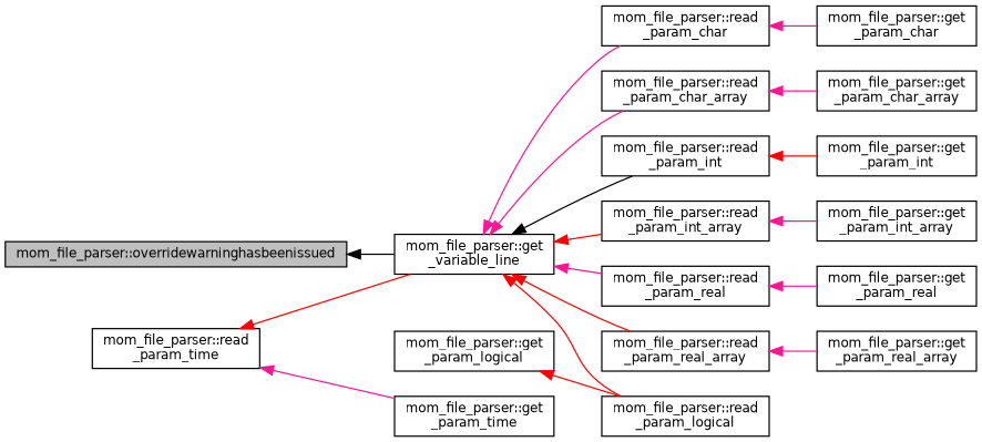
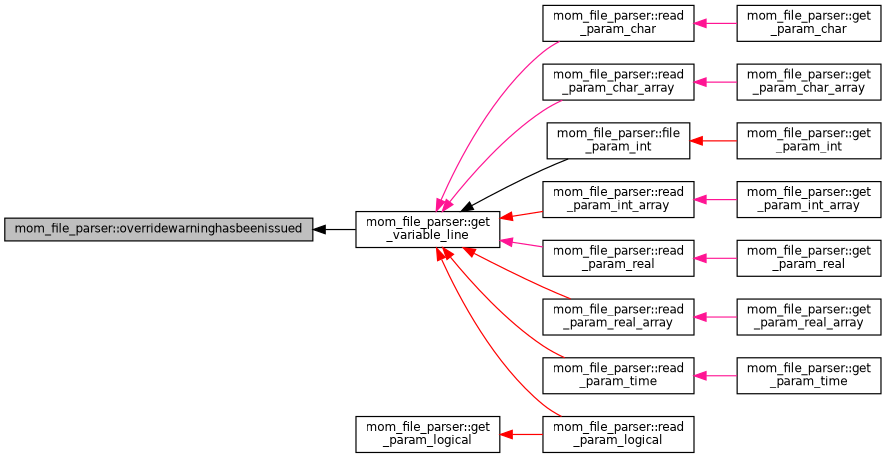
  digraph {
    rankdir=LR
    node [color=black fillcolor=white fontname=Helvetica fontsize=10 shape=record style=filled]
    edge [color=deeppink dir=back fontname=Helvetica fontsize=10 labelfontname=Helvetica labelfontsize=10 style=solid]
    n1 [fillcolor=grey75 fontcolor=black height=0.2 label="mom_file_parser::overridewarninghasbeenissued" width=0.4]
    n2 [height=0.2 label="mom_file_parser::get\l_variable_line" width=0.4]
    n3 [height=0.2 label="mom_file_parser::read\l_param_char" width=0.4]
    n4 [height=0.2 label="mom_file_parser::read\l_param_char_array" width=0.4]
-   n5 [height=0.2 label="mom_file_parser::read\l_param_int" width=0.4]
+   n5 [height=0.2 label="mom_file_parser::file\l_param_int" width=0.4]
    n6 [height=0.2 label="mom_file_parser::read\l_param_int_array" width=0.4]
    n7 [height=0.2 label="mom_file_parser::read\l_param_logical" width=0.4]
    n8 [height=0.2 label="mom_file_parser::read\l_param_real" width=0.4]
    n9 [height=0.2 label="mom_file_parser::read\l_param_real_array" width=0.4]
    n10 [height=0.2 label="mom_file_parser::read\l_param_time" width=0.4]
    n11 [height=0.2 label="mom_file_parser::get\l_param_char" width=0.4]
    n12 [height=0.2 label="mom_file_parser::get\l_param_char_array" width=0.4]
    n13 [height=0.2 label="mom_file_parser::get\l_param_int" width=0.4]
    n14 [height=0.2 label="mom_file_parser::get\l_param_int_array" width=0.4]
    n15 [height=0.2 label="mom_file_parser::get\l_param_real" width=0.4]
    n16 [height=0.2 label="mom_file_parser::get\l_param_real_array" width=0.4]
    n17 [height=0.2 label="mom_file_parser::get\l_param_time" width=0.4]
    n18 [height=0.2 label="mom_file_parser::get\l_param_logical" width=0.4]
    n1 -> n2 [color=black]
    n2 -> n3
    n2 -> n4
    n2 -> n5 [color=black]
    n2 -> n6 [color=red]
    n2 -> n7 [color=red]
    n2 -> n8
    n2 -> n9 [color=red]
-   n10 -> n2 [color=red]
+   n2 -> n10 [color=red]
    n3 -> n11
    n4 -> n12
    n5 -> n13 [color=red]
    n6 -> n14
    n8 -> n15
    n9 -> n16
    n10 -> n17
    n18 -> n7 [color=red]
  }
